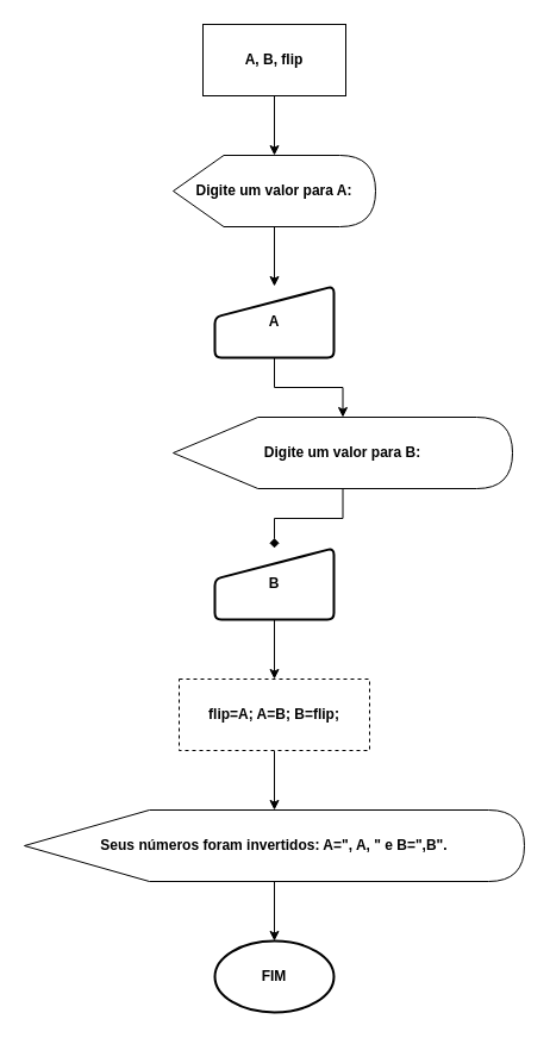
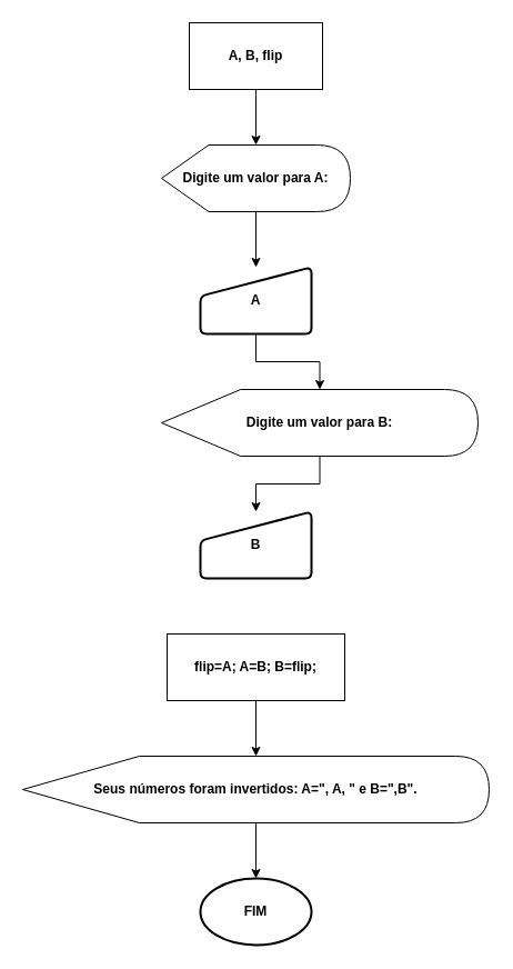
  <mxCell id="0" />
  <mxCell id="1" parent="0" />
  <mxCell id="2" value="" style="edgeStyle=orthogonalEdgeStyle;rounded=0;orthogonalLoop=1;jettySize=auto;html=1;" edge="1" parent="1" source="3" target="5"><mxGeometry relative="1" as="geometry" /></mxCell>
  <mxCell id="3" value="A, B, flip" style="rounded=0;whiteSpace=wrap;html=1;fontStyle=1" vertex="1" parent="1"><mxGeometry x="170" y="20" width="120" height="60" as="geometry" /></mxCell>
  <mxCell id="4" value="" style="edgeStyle=orthogonalEdgeStyle;rounded=0;orthogonalLoop=1;jettySize=auto;html=1;" edge="1" parent="1" source="5" target="7"><mxGeometry relative="1" as="geometry" /></mxCell>
  <mxCell id="5" value="Digite um valor para A:" style="shape=display;whiteSpace=wrap;html=1;fontStyle=1" vertex="1" parent="1"><mxGeometry x="145" y="130" width="170" height="60" as="geometry" /></mxCell>
  <mxCell id="6" value="" style="edgeStyle=orthogonalEdgeStyle;rounded=0;orthogonalLoop=1;jettySize=auto;html=1;" edge="1" parent="1" source="7" target="9"><mxGeometry relative="1" as="geometry" /></mxCell>
  <mxCell id="7" value="A" style="html=1;strokeWidth=2;shape=manualInput;whiteSpace=wrap;rounded=1;size=26;arcSize=11;fontStyle=1" vertex="1" parent="1"><mxGeometry x="180" y="240" width="100" height="60" as="geometry" /></mxCell>
- <mxCell id="8" value="" style="edgeStyle=orthogonalEdgeStyle;rounded=0;orthogonalLoop=1;jettySize=auto;html=1;endArrow=diamond;" edge="1" parent="1" source="9" target="11"><mxGeometry relative="1" as="geometry" /></mxCell>
+ <mxCell id="8" value="" style="edgeStyle=orthogonalEdgeStyle;rounded=0;orthogonalLoop=1;jettySize=auto;html=1;" edge="1" parent="1" source="9" target="11"><mxGeometry relative="1" as="geometry" /></mxCell>
  <mxCell id="9" value="Digite um valor para B:" style="shape=display;whiteSpace=wrap;html=1;fontStyle=1" vertex="1" parent="1"><mxGeometry x="145" y="350" width="285" height="60" as="geometry" /></mxCell>
- <mxCell id="10" value="" style="edgeStyle=orthogonalEdgeStyle;rounded=0;orthogonalLoop=1;jettySize=auto;html=1;" edge="1" parent="1" source="11" target="13"><mxGeometry relative="1" as="geometry" /></mxCell>
  <mxCell id="11" value="B" style="html=1;strokeWidth=2;shape=manualInput;whiteSpace=wrap;rounded=1;size=26;arcSize=11;fontStyle=1" vertex="1" parent="1"><mxGeometry x="180" y="460" width="100" height="60" as="geometry" /></mxCell>
  <mxCell id="12" value="" style="edgeStyle=orthogonalEdgeStyle;rounded=0;orthogonalLoop=1;jettySize=auto;html=1;" edge="1" parent="1" source="13" target="15"><mxGeometry relative="1" as="geometry" /></mxCell>
- <mxCell id="13" value="flip=A; A=B; B=flip;" style="rounded=0;whiteSpace=wrap;html=1;fontStyle=1;dashed=1;" vertex="1" parent="1"><mxGeometry x="150" y="570" width="160" height="60" as="geometry" /></mxCell>
+ <mxCell id="13" value="flip=A; A=B; B=flip;" style="rounded=0;whiteSpace=wrap;html=1;fontStyle=1" vertex="1" parent="1"><mxGeometry x="150" y="570" width="160" height="60" as="geometry" /></mxCell>
  <mxCell id="14" value="" style="edgeStyle=orthogonalEdgeStyle;rounded=0;orthogonalLoop=1;jettySize=auto;html=1;" edge="1" parent="1" source="15" target="16"><mxGeometry relative="1" as="geometry" /></mxCell>
  <mxCell id="15" value="Seus números foram invertidos: A=&quot;, A, &quot; e B=&quot;,B&quot;." style="shape=display;whiteSpace=wrap;html=1;fontStyle=1;align=center;spacing=2;" vertex="1" parent="1"><mxGeometry x="20" y="680" width="420" height="60" as="geometry" /></mxCell>
  <mxCell id="16" value="FIM" style="strokeWidth=2;html=1;shape=mxgraph.flowchart.start_1;whiteSpace=wrap;fontStyle=1" vertex="1" parent="1"><mxGeometry x="180" y="790" width="100" height="60" as="geometry" /></mxCell>
